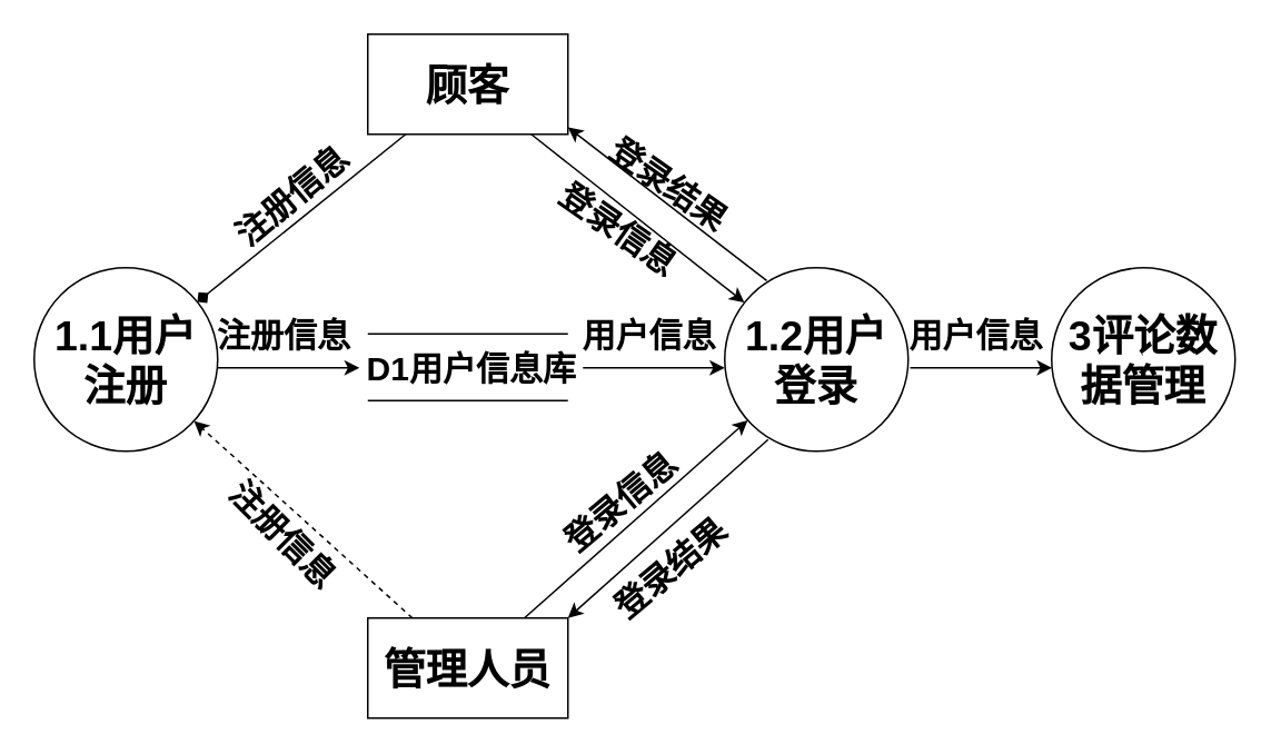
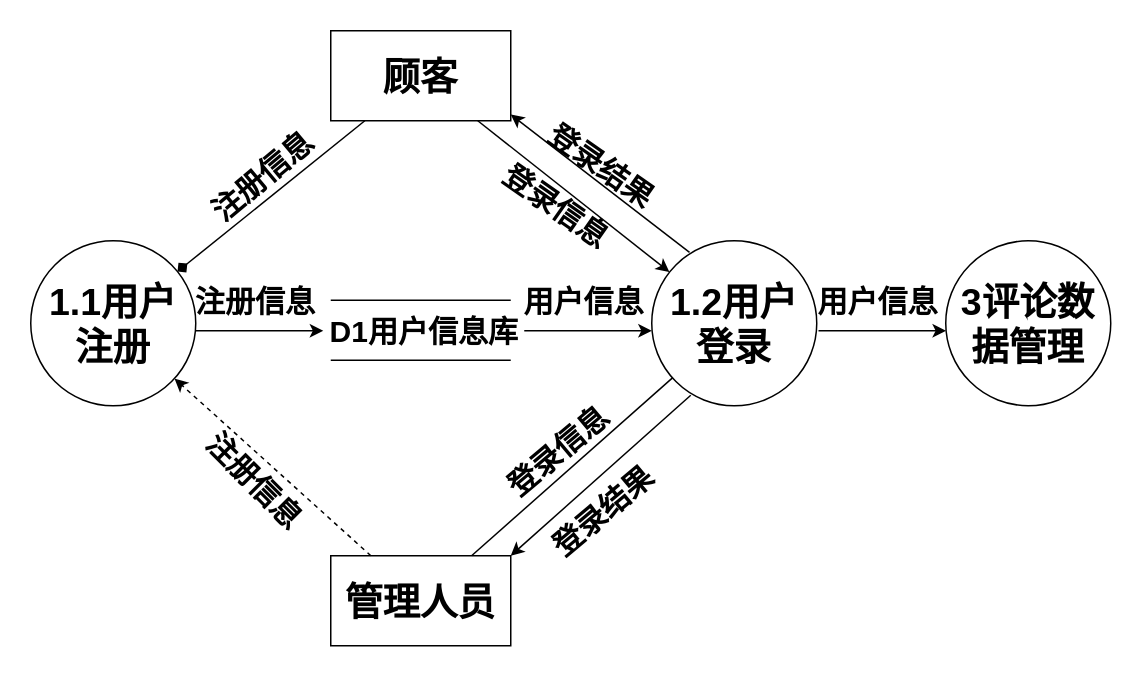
  <mxCell id="0" />
  <mxCell id="1" parent="0" />
  <mxCell id="2" value="&lt;font style=&quot;font-size: 25px&quot;&gt;&lt;b&gt;管理人员&lt;/b&gt;&lt;/font&gt;" style="rounded=0;whiteSpace=wrap;html=1;" parent="1" vertex="1"><mxGeometry x="220" y="370" width="120" height="60" as="geometry" /></mxCell>
  <mxCell id="3" value="&lt;font style=&quot;font-size: 25px&quot;&gt;&lt;b&gt;顾客&lt;/b&gt;&lt;/font&gt;" style="rounded=0;whiteSpace=wrap;html=1;" parent="1" vertex="1"><mxGeometry x="220" y="20" width="120" height="60" as="geometry" /></mxCell>
  <mxCell id="4" value="" style="endArrow=none;html=1;" parent="1" edge="1"><mxGeometry width="50" height="50" relative="1" as="geometry"><mxPoint x="220" y="199.66" as="sourcePoint" /><mxPoint x="340" y="199.66" as="targetPoint" /></mxGeometry></mxCell>
  <mxCell id="5" value="" style="endArrow=none;html=1;" parent="1" edge="1"><mxGeometry width="50" height="50" relative="1" as="geometry"><mxPoint x="220" y="239.66" as="sourcePoint" /><mxPoint x="340" y="239.66" as="targetPoint" /></mxGeometry></mxCell>
  <mxCell id="6" value="&lt;font size=&quot;1&quot;&gt;&lt;b style=&quot;font-size: 20px&quot;&gt;D1用户信息库&lt;/b&gt;&lt;/font&gt;" style="text;html=1;strokeColor=none;fillColor=none;align=center;verticalAlign=middle;whiteSpace=wrap;rounded=0;" parent="1" vertex="1"><mxGeometry x="215" y="210" width="135" height="20" as="geometry" /></mxCell>
  <mxCell id="7" value="&lt;font style=&quot;font-size: 25px&quot;&gt;&lt;b&gt;1.1用户注册&lt;/b&gt;&lt;/font&gt;" style="ellipse;whiteSpace=wrap;html=1;aspect=fixed;" parent="1" vertex="1"><mxGeometry y="160" width="110" height="110" as="geometry" x="20" /></mxCell>
  <mxCell id="8" value="&lt;font size=&quot;1&quot;&gt;&lt;b style=&quot;font-size: 25px&quot;&gt;1.2用户登录&lt;/b&gt;&lt;/font&gt;" style="ellipse;whiteSpace=wrap;html=1;aspect=fixed;" parent="1" vertex="1"><mxGeometry x="434" y="160" width="110" height="110" as="geometry" /></mxCell>
  <mxCell id="9" value="" style="endArrow=diamond;html=1;" parent="1" source="3" target="7" edge="1"><mxGeometry width="50" height="50" relative="1" as="geometry"><mxPoint x="410" y="300" as="sourcePoint" /><mxPoint x="460" y="250" as="targetPoint" /></mxGeometry></mxCell>
  <mxCell id="10" value="" style="endArrow=classic;html=1;" parent="1" source="3" target="8" edge="1"><mxGeometry width="50" height="50" relative="1" as="geometry"><mxPoint x="410" y="300" as="sourcePoint" /><mxPoint x="460" y="250" as="targetPoint" /></mxGeometry></mxCell>
  <mxCell id="11" value="" style="endArrow=classic;html=1;dashed=1;" parent="1" source="2" target="7" edge="1"><mxGeometry width="50" height="50" relative="1" as="geometry"><mxPoint x="410" y="300" as="sourcePoint" /><mxPoint x="460" y="250" as="targetPoint" /></mxGeometry></mxCell>
- <mxCell id="12" value="" style="endArrow=classic;html=1;" parent="1" source="2" target="8" edge="1"><mxGeometry width="50" height="50" relative="1" as="geometry"><mxPoint x="410" y="300" as="sourcePoint" /><mxPoint x="460" y="250" as="targetPoint" /></mxGeometry></mxCell>
+ <mxCell id="12" value="" style="endArrow=none;html=1;" parent="1" source="2" target="8" edge="1"><mxGeometry width="50" height="50" relative="1" as="geometry"><mxPoint x="410" y="300" as="sourcePoint" /><mxPoint x="460" y="250" as="targetPoint" /></mxGeometry></mxCell>
  <mxCell id="13" value="&lt;font size=&quot;1&quot;&gt;&lt;b style=&quot;font-size: 20px&quot;&gt;注册信息&lt;/b&gt;&lt;/font&gt;" style="text;html=1;strokeColor=none;fillColor=none;align=center;verticalAlign=middle;whiteSpace=wrap;rounded=0;rotation=-40;" parent="1" vertex="1"><mxGeometry x="128.83" y="106.79" width="90" height="20" as="geometry" /></mxCell>
  <mxCell id="14" value="&lt;font size=&quot;1&quot;&gt;&lt;b style=&quot;font-size: 20px&quot;&gt;注册信息&lt;/b&gt;&lt;/font&gt;" style="text;html=1;strokeColor=none;fillColor=none;align=center;verticalAlign=middle;whiteSpace=wrap;rounded=0;rotation=45;" parent="1" vertex="1"><mxGeometry x="125" y="310" width="90" height="20" as="geometry" /></mxCell>
  <mxCell id="15" value="" style="endArrow=classic;html=1;entryX=0;entryY=0.5;entryDx=0;entryDy=0;" parent="1" target="6" edge="1"><mxGeometry width="50" height="50" relative="1" as="geometry"><mxPoint x="130" y="220" as="sourcePoint" /><mxPoint x="210" y="220" as="targetPoint" /></mxGeometry></mxCell>
  <mxCell id="16" value="&lt;font size=&quot;1&quot;&gt;&lt;b style=&quot;font-size: 20px&quot;&gt;注册信息&lt;/b&gt;&lt;/font&gt;" style="text;html=1;strokeColor=none;fillColor=none;align=center;verticalAlign=middle;whiteSpace=wrap;rounded=0;rotation=0;" parent="1" vertex="1"><mxGeometry x="128.83" y="190" width="82.36" height="20" as="geometry" /></mxCell>
  <mxCell id="17" value="" style="endArrow=classic;html=1;entryX=0;entryY=0.5;entryDx=0;entryDy=0;" parent="1" edge="1"><mxGeometry width="50" height="50" relative="1" as="geometry"><mxPoint x="349" y="220" as="sourcePoint" /><mxPoint x="434" y="220" as="targetPoint" /></mxGeometry></mxCell>
  <mxCell id="18" value="&lt;font size=&quot;1&quot;&gt;&lt;b style=&quot;font-size: 20px&quot;&gt;用户信息&lt;/b&gt;&lt;/font&gt;" style="text;html=1;strokeColor=none;fillColor=none;align=center;verticalAlign=middle;whiteSpace=wrap;rounded=0;rotation=0;" parent="1" vertex="1"><mxGeometry x="347.83" y="190" width="82.36" height="20" as="geometry" /></mxCell>
  <mxCell id="19" value="&lt;font size=&quot;1&quot;&gt;&lt;b style=&quot;font-size: 20px&quot;&gt;登录信息&lt;/b&gt;&lt;/font&gt;" style="text;html=1;strokeColor=none;fillColor=none;align=center;verticalAlign=middle;whiteSpace=wrap;rounded=0;rotation=35;" parent="1" vertex="1"><mxGeometry x="330" y="126.79" width="82.36" height="20" as="geometry" /></mxCell>
  <mxCell id="20" value="&lt;font size=&quot;1&quot;&gt;&lt;b style=&quot;font-size: 20px&quot;&gt;登录信息&lt;/b&gt;&lt;/font&gt;" style="text;html=1;strokeColor=none;fillColor=none;align=center;verticalAlign=middle;whiteSpace=wrap;rounded=0;rotation=-40;" parent="1" vertex="1"><mxGeometry x="330" y="290" width="82.36" height="20" as="geometry" /></mxCell>
  <mxCell id="21" value="" style="endArrow=classic;html=1;exitX=0.229;exitY=0.071;exitDx=0;exitDy=0;exitPerimeter=0;" parent="1" source="8" edge="1"><mxGeometry width="50" height="50" relative="1" as="geometry"><mxPoint x="489" y="190" as="sourcePoint" /><mxPoint x="340" y="75.87" as="targetPoint" /></mxGeometry></mxCell>
  <mxCell id="22" value="&lt;font size=&quot;1&quot;&gt;&lt;b style=&quot;font-size: 20px&quot;&gt;登录结果&lt;/b&gt;&lt;/font&gt;" style="text;html=1;strokeColor=none;fillColor=none;align=center;verticalAlign=middle;whiteSpace=wrap;rounded=0;rotation=35;" parent="1" vertex="1"><mxGeometry x="360" y="100" width="82.36" height="20" as="geometry" /></mxCell>
  <mxCell id="23" value="" style="endArrow=classic;html=1;" parent="1" edge="1"><mxGeometry width="50" height="50" relative="1" as="geometry"><mxPoint x="460" y="263" as="sourcePoint" /><mxPoint x="340.002" y="370" as="targetPoint" /></mxGeometry></mxCell>
  <mxCell id="24" value="&lt;font size=&quot;1&quot;&gt;&lt;b style=&quot;font-size: 20px&quot;&gt;登录结果&lt;/b&gt;&lt;/font&gt;" style="text;html=1;strokeColor=none;fillColor=none;align=center;verticalAlign=middle;whiteSpace=wrap;rounded=0;rotation=-40;" parent="1" vertex="1"><mxGeometry x="360" y="330" width="82.36" height="20" as="geometry" /></mxCell>
  <mxCell id="25" value="&lt;span style=&quot;font-size: 25px&quot;&gt;&lt;b&gt;3评论数据管理&lt;/b&gt;&lt;/span&gt;" style="ellipse;whiteSpace=wrap;html=1;aspect=fixed;" vertex="1" parent="1"><mxGeometry x="630" y="160" width="110" height="110" as="geometry" /></mxCell>
  <mxCell id="26" value="" style="endArrow=classic;html=1;entryX=0;entryY=0.5;entryDx=0;entryDy=0;" edge="1" parent="1"><mxGeometry width="50" height="50" relative="1" as="geometry"><mxPoint x="545.17" y="220" as="sourcePoint" /><mxPoint x="630.17" y="220" as="targetPoint" /></mxGeometry></mxCell>
  <mxCell id="27" value="&lt;font size=&quot;1&quot;&gt;&lt;b style=&quot;font-size: 20px&quot;&gt;用户信息&lt;/b&gt;&lt;/font&gt;" style="text;html=1;strokeColor=none;fillColor=none;align=center;verticalAlign=middle;whiteSpace=wrap;rounded=0;rotation=0;" vertex="1" parent="1"><mxGeometry x="544" y="190" width="82.36" height="20" as="geometry" /></mxCell>
